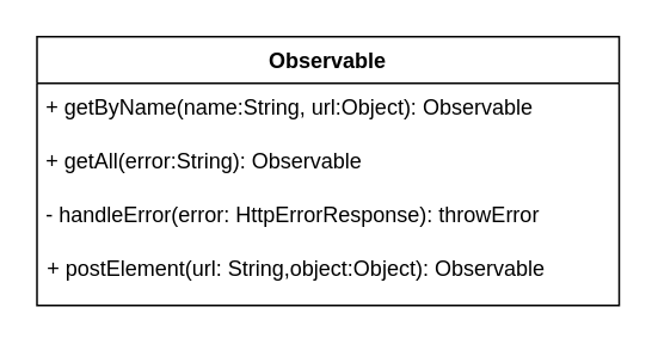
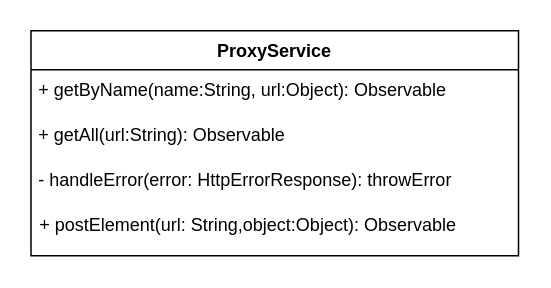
  <mxCell id="0" />
  <mxCell id="1" parent="0" />
- <mxCell id="2" value="Observable" style="swimlane;fontStyle=1;align=center;verticalAlign=top;childLayout=stackLayout;horizontal=1;startSize=26;horizontalStack=0;resizeParent=1;resizeParentMax=0;resizeLast=0;collapsible=1;marginBottom=0;" vertex="1" parent="1"><mxGeometry x="20" y="20" width="325" height="150" as="geometry" /></mxCell>
+ <mxCell id="2" value="ProxyService" style="swimlane;fontStyle=1;align=center;verticalAlign=top;childLayout=stackLayout;horizontal=1;startSize=26;horizontalStack=0;resizeParent=1;resizeParentMax=0;resizeLast=0;collapsible=1;marginBottom=0;" vertex="1" parent="1"><mxGeometry x="20" y="20" width="325" height="150" as="geometry" /></mxCell>
  <mxCell id="3" value="&amp;nbsp;+ getByName(name:String, url:Object): Observable" style="text;html=1;" vertex="1" parent="2"><mxGeometry y="26" width="325" height="30" as="geometry" /></mxCell>
- <mxCell id="4" value="&amp;nbsp;+ getAll(error:String): Observable" style="text;html=1;" vertex="1" parent="2"><mxGeometry y="56" width="325" height="30" as="geometry" /></mxCell>
+ <mxCell id="4" value="&amp;nbsp;+ getAll(url:String): Observable" style="text;html=1;" vertex="1" parent="2"><mxGeometry y="56" width="325" height="30" as="geometry" /></mxCell>
  <mxCell id="5" value="&amp;nbsp;- handleError(error: HttpErrorResponse): throwError" style="text;html=1;" vertex="1" parent="2"><mxGeometry y="86" width="325" height="30" as="geometry" /></mxCell>
  <mxCell id="6" value="+ postElement(url: String,object:Object): Observable" style="text;strokeColor=none;fillColor=none;align=left;verticalAlign=top;spacingLeft=4;spacingRight=4;overflow=hidden;rotatable=0;points=[[0,0.5],[1,0.5]];portConstraint=eastwest;" vertex="1" parent="2"><mxGeometry y="116" width="325" height="34" as="geometry" /></mxCell>
